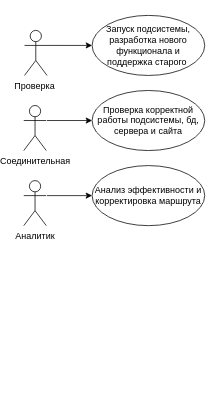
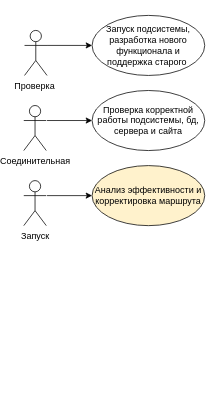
  <mxCell id="0" />
  <mxCell id="1" value="Соединительная линия" parent="0" />
  <mxCell id="2" value="Проверка&amp;nbsp;" style="shape=umlActor;verticalLabelPosition=bottom;labelBackgroundColor=#ffffff;verticalAlign=top;html=1;outlineConnect=0;" parent="1" vertex="1"><mxGeometry x="21" y="40" width="30" height="60" as="geometry" /></mxCell>
  <mxCell id="3" value="Соединительная" style="shape=umlActor;verticalLabelPosition=bottom;labelBackgroundColor=#ffffff;verticalAlign=top;html=1;outlineConnect=0;" parent="1" vertex="1"><mxGeometry x="20" y="140" width="30" height="60" as="geometry" /></mxCell>
  <mxCell id="4" value="" style="endArrow=classic;html=1;exitX=1;exitY=0.333;exitDx=0;exitDy=0;exitPerimeter=0;entryX=0;entryY=0.5;entryDx=0;entryDy=0;" parent="1" source="2" edge="1" target="5"><mxGeometry width="50" height="50" relative="1" as="geometry"><mxPoint x="50" y="70" as="sourcePoint" /><mxPoint x="109" y="60" as="targetPoint" /></mxGeometry></mxCell>
  <mxCell id="5" value="Запуск подсистемы, разработка нового функционала и поддержка старого&amp;nbsp;" style="ellipse;whiteSpace=wrap;html=1;" parent="1" vertex="1"><mxGeometry x="111" y="20" width="150" height="80" as="geometry" /></mxCell>
  <mxCell id="6" value="" style="endArrow=classic;html=1;" parent="1" edge="1"><mxGeometry width="50" height="50" relative="1" as="geometry"><mxPoint x="51" y="160" as="sourcePoint" /><mxPoint x="111" y="160" as="targetPoint" /></mxGeometry></mxCell>
  <mxCell id="7" value="Проверка корректной работы подсистемы, бд, сервера и сайта" style="ellipse;whiteSpace=wrap;html=1;" parent="1" vertex="1"><mxGeometry x="111" y="120" width="150" height="80" as="geometry" /></mxCell>
  <mxCell id="8" value="&lt;span style=&quot;color: rgba(0 , 0 , 0 , 0) ; font-family: monospace ; font-size: 0px&quot;&gt;%3CmxGraphModel%3E%3Croot%3E%3CmxCell%20id%3D%220%22%2F%3E%3CmxCell%20id%3D%221%22%20parent%3D%220%22%2F%3E%3CmxCell%20id%3D%222%22%20value%3D%22%D0%94%D0%B8%D1%81%D0%BF%D0%B5%D1%82%D1%87%D0%B5%D1%80%22%20style%3D%22shape%3DumlActor%3BverticalLabelPosition%3Dbottom%3BlabelBackgroundColor%3D%23ffffff%3BverticalAlign%3Dtop%3Bhtml%3D1%3BoutlineConnect%3D0%3B%22%20vertex%3D%221%22%20parent%3D%221%22%3E%3CmxGeometry%20x%3D%22110%22%20y%3D%22320%22%20width%3D%2230%22%20height%3D%2260%22%20as%3D%22geometry%22%2F%3E%3C%2FmxCell%3E%3CmxCell%20id%3D%223%22%20value%3D%22%22%20style%3D%22endArrow%3Dclassic%3Bhtml%3D1%3B%22%20edge%3D%221%22%20parent%3D%221%22%3E%3CmxGeometry%20width%3D%2250%22%20height%3D%2250%22%20relative%3D%221%22%20as%3D%22geometry%22%3E%3CmxPoint%20x%3D%22139%22%20y%3D%22349.71%22%20as%3D%22sourcePoint%22%2F%3E%3CmxPoint%20x%3D%22199%22%20y%3D%22349.71%22%20as%3D%22targetPoint%22%2F%3E%3C%2FmxGeometry%3E%3C%2FmxCell%3E%3C%2Froot%3E%3C%2FmxGraphModel%3E&lt;/span&gt;" style="text;html=1;align=center;verticalAlign=middle;resizable=0;points=[];autosize=1;" parent="1" vertex="1"><mxGeometry x="81" y="496" width="20" height="20" as="geometry" /></mxCell>
- <mxCell id="9" value="Аналитик" style="shape=umlActor;verticalLabelPosition=bottom;labelBackgroundColor=#ffffff;verticalAlign=top;html=1;outlineConnect=0;" parent="1" vertex="1"><mxGeometry x="20" y="240" width="30" height="60" as="geometry" /></mxCell>
+ <mxCell id="9" value="Запуск" style="shape=umlActor;verticalLabelPosition=bottom;labelBackgroundColor=#ffffff;verticalAlign=top;html=1;outlineConnect=0;" parent="1" vertex="1"><mxGeometry x="20" y="240" width="30" height="60" as="geometry" /></mxCell>
  <mxCell id="10" value="" style="endArrow=classic;html=1;" parent="1" edge="1"><mxGeometry width="50" height="50" relative="1" as="geometry"><mxPoint x="51" y="260" as="sourcePoint" /><mxPoint x="111" y="260" as="targetPoint" /></mxGeometry></mxCell>
- <mxCell id="11" value="Анализ эффективности и корректировка маршрута" style="ellipse;whiteSpace=wrap;html=1;" parent="1" vertex="1"><mxGeometry x="111" y="220" width="150" height="80" as="geometry" /></mxCell>
+ <mxCell id="11" value="Анализ эффективности и корректировка маршрута" style="ellipse;whiteSpace=wrap;html=1;fillColor=#fff2cc;" parent="1" vertex="1"><mxGeometry x="111" y="220" width="150" height="80" as="geometry" /></mxCell>
